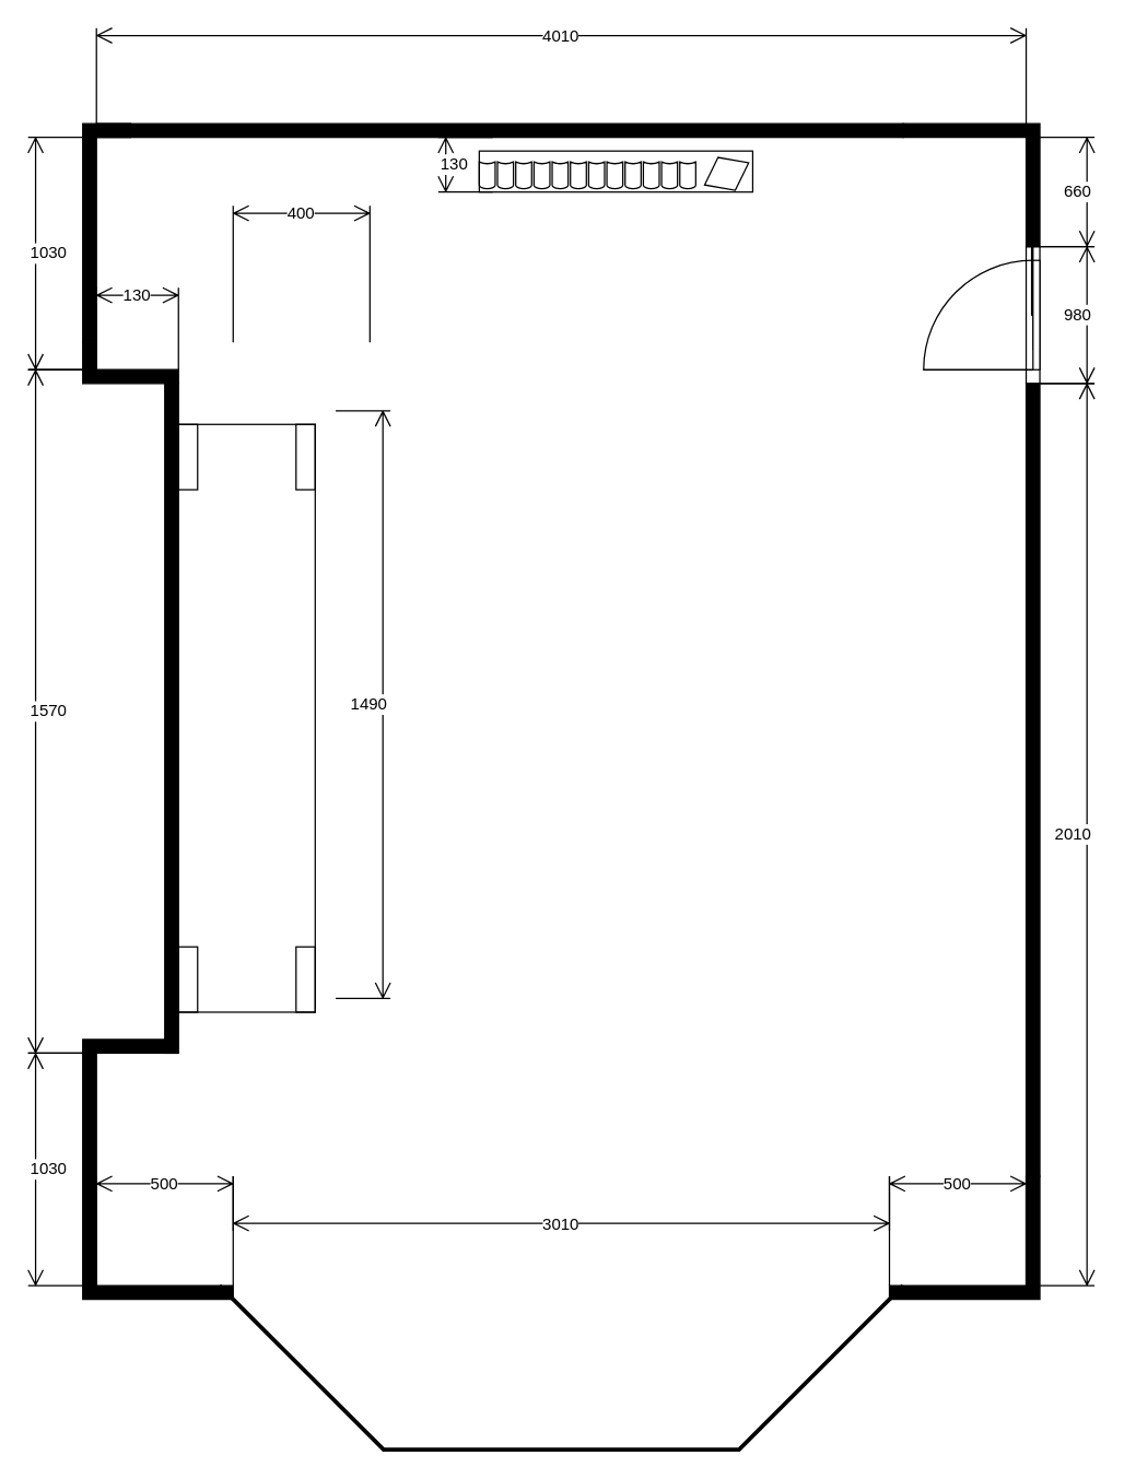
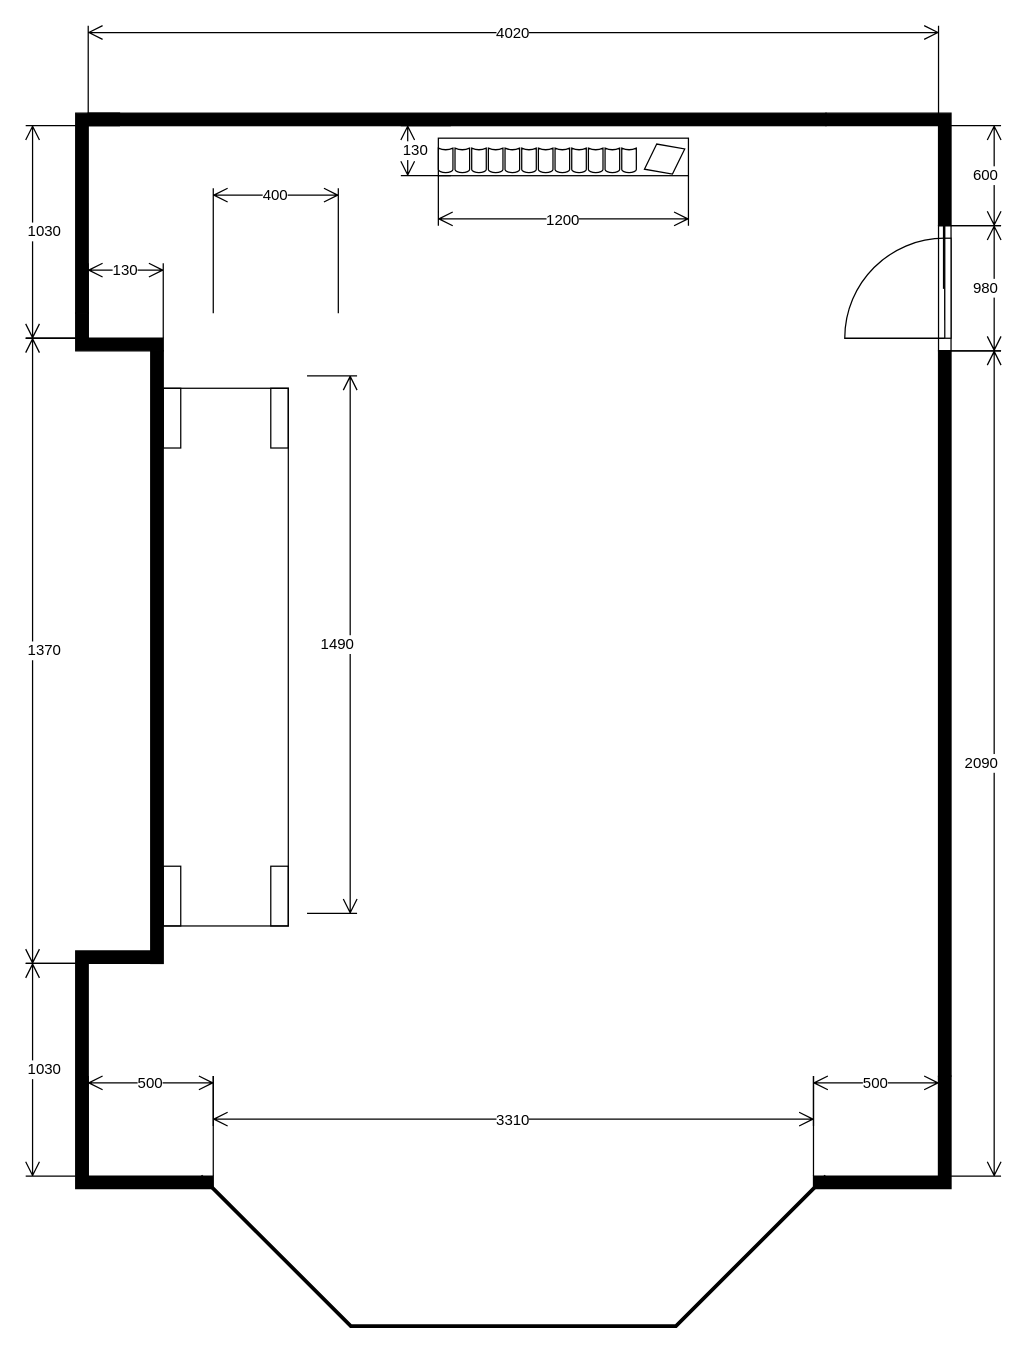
  <mxCell id="0" />
  <mxCell id="1" parent="0" />
  <mxCell id="2" value="" style="verticalLabelPosition=bottom;html=1;verticalAlign=top;align=center;shape=mxgraph.floorplan.wall;fillColor=strokeColor;" parent="1" vertex="1"><mxGeometry x="70" y="90" width="590" height="10" as="geometry" /></mxCell>
  <mxCell id="3" value="" style="verticalLabelPosition=bottom;html=1;verticalAlign=top;align=center;shape=mxgraph.floorplan.wallCorner;fillColor=strokeColor;direction=south;" parent="1" vertex="1"><mxGeometry x="660" y="90" width="100" height="90" as="geometry" /></mxCell>
  <mxCell id="4" value="" style="verticalLabelPosition=bottom;html=1;verticalAlign=top;align=center;shape=mxgraph.floorplan.windowGlider;dx=0.25;direction=south;" parent="1" vertex="1"><mxGeometry x="750" y="180" width="10" height="100" as="geometry" /></mxCell>
  <mxCell id="5" value="" style="verticalLabelPosition=bottom;html=1;verticalAlign=top;align=center;shape=mxgraph.floorplan.doorRight;aspect=fixed;direction=south;" parent="1" vertex="1"><mxGeometry x="675" y="190" width="85" height="80" as="geometry" /></mxCell>
  <mxCell id="6" value="" style="verticalLabelPosition=bottom;html=1;verticalAlign=top;align=center;shape=mxgraph.floorplan.wall;fillColor=strokeColor;direction=south;" parent="1" vertex="1"><mxGeometry x="750" y="280" width="10" height="580" as="geometry" /></mxCell>
  <mxCell id="7" value="" style="verticalLabelPosition=bottom;html=1;verticalAlign=top;align=center;shape=mxgraph.floorplan.wallCorner;fillColor=strokeColor;direction=west" parent="1" vertex="1"><mxGeometry x="650" y="860" width="110" height="90" as="geometry" /></mxCell>
  <mxCell id="8" value="" style="verticalLabelPosition=bottom;html=1;verticalAlign=top;align=center;shape=mxgraph.floorplan.wallCorner;fillColor=strokeColor;direction=north" parent="1" vertex="1"><mxGeometry x="60" y="770" width="110" height="180" as="geometry" /></mxCell>
  <mxCell id="9" value="" style="verticalLabelPosition=bottom;html=1;verticalAlign=top;align=center;shape=mxgraph.floorplan.windowBow;strokeWidth=3;" parent="1" vertex="1"><mxGeometry x="160" y="940" width="500" height="120" as="geometry" /></mxCell>
  <mxCell id="10" value="" style="verticalLabelPosition=bottom;html=1;verticalAlign=top;align=center;shape=mxgraph.floorplan.wallCorner;fillColor=strokeColor;direction=west" parent="1" vertex="1"><mxGeometry x="60" y="760" width="60" height="10" as="geometry" /></mxCell>
  <mxCell id="11" value="" style="verticalLabelPosition=bottom;html=1;verticalAlign=top;align=center;shape=mxgraph.floorplan.wallCorner;fillColor=strokeColor;" parent="1" vertex="1"><mxGeometry x="60" y="90" width="35" height="160" as="geometry" /></mxCell>
  <mxCell id="12" value="" style="verticalLabelPosition=bottom;html=1;verticalAlign=top;align=center;shape=mxgraph.floorplan.wallCorner;fillColor=strokeColor;direction=north" parent="1" vertex="1"><mxGeometry x="60" y="250" width="70" height="30" as="geometry" /></mxCell>
  <mxCell id="13" value="" style="verticalLabelPosition=bottom;html=1;verticalAlign=top;align=center;shape=mxgraph.floorplan.wall;fillColor=strokeColor;direction=south;" parent="1" vertex="1"><mxGeometry x="120" y="280" width="10" height="490" as="geometry" /></mxCell>
  <mxCell id="14" value="" style="verticalLabelPosition=bottom;html=1;verticalAlign=top;align=center;shape=mxgraph.floorplan.bookcase;" parent="1" vertex="1"><mxGeometry x="350" y="110" width="200" height="30" as="geometry" /></mxCell>
  <mxCell id="15" value="" style="verticalLabelPosition=bottom;html=1;verticalAlign=top;align=center;shape=mxgraph.floorplan.table;direction=south;" parent="1" vertex="1"><mxGeometry x="130" y="310" width="100" height="430" as="geometry" /></mxCell>
  <mxCell id="16" value="1030" style="shape=dimension;direction=south;whiteSpace=wrap;html=1;align=left;points=[];verticalAlign=middle;labelBackgroundColor=#ffffff" vertex="1" parent="1"><mxGeometry x="20" y="100" width="50" height="170" as="geometry" /></mxCell>
  <mxCell id="17" value="1030" style="shape=dimension;direction=south;whiteSpace=wrap;html=1;align=left;points=[];verticalAlign=middle;labelBackgroundColor=#ffffff" vertex="1" parent="1"><mxGeometry x="20" y="770" width="40" height="170" as="geometry" /></mxCell>
- <mxCell id="18" value="1570" style="shape=dimension;direction=south;whiteSpace=wrap;html=1;align=left;points=[];verticalAlign=middle;labelBackgroundColor=#ffffff" vertex="1" parent="1"><mxGeometry x="20" y="270" width="40" height="500" as="geometry" /></mxCell>
+ <mxCell id="18" value="1370" style="shape=dimension;direction=south;whiteSpace=wrap;html=1;align=left;points=[];verticalAlign=middle;labelBackgroundColor=#ffffff" vertex="1" parent="1"><mxGeometry x="20" y="270" width="40" height="500" as="geometry" /></mxCell>
  <mxCell id="19" value="1490" style="shape=dimension;direction=north;whiteSpace=wrap;html=1;align=right;points=[];verticalAlign=middle;labelBackgroundColor=#ffffff" vertex="1" parent="1"><mxGeometry x="245" y="300" width="40" height="430" as="geometry" /></mxCell>
  <mxCell id="20" value="130" style="shape=dimension;direction=west;whiteSpace=wrap;html=1;align=center;points=[];verticalAlign=top;spacingTop=-8;labelBackgroundColor=#ffffff" vertex="1" parent="1"><mxGeometry x="70" y="210" width="60" height="60" as="geometry" /></mxCell>
  <mxCell id="21" value="400" style="shape=dimension;direction=west;whiteSpace=wrap;html=1;align=center;points=[];verticalAlign=top;spacingTop=-8;labelBackgroundColor=#ffffff" vertex="1" parent="1"><mxGeometry x="170" y="150" width="100" height="100" as="geometry" /></mxCell>
  <mxCell id="22" value="500" style="shape=dimension;direction=west;whiteSpace=wrap;html=1;align=center;points=[];verticalAlign=top;spacingTop=-8;labelBackgroundColor=#ffffff" vertex="1" parent="1"><mxGeometry x="70" y="860" width="100" height="80" as="geometry" /></mxCell>
  <mxCell id="23" value="500" style="shape=dimension;direction=west;whiteSpace=wrap;html=1;align=center;points=[];verticalAlign=top;spacingTop=-8;labelBackgroundColor=#ffffff" vertex="1" parent="1"><mxGeometry x="650" y="860" width="100" height="80" as="geometry" /></mxCell>
- <mxCell id="24" value="3010" style="shape=dimension;whiteSpace=wrap;html=1;align=center;points=[];verticalAlign=bottom;spacingBottom=-5;labelBackgroundColor=#ffffff" vertex="1" parent="1"><mxGeometry x="170" y="860" width="480" height="40" as="geometry" /></mxCell>
- <mxCell id="25" value="4010" style="shape=dimension;direction=west;whiteSpace=wrap;html=1;align=center;points=[];verticalAlign=top;spacingTop=-8;labelBackgroundColor=#ffffff" vertex="1" parent="1"><mxGeometry x="70" y="20" width="680" height="80" as="geometry" /></mxCell>
+ <mxCell id="24" value="3310" style="shape=dimension;whiteSpace=wrap;html=1;align=center;points=[];verticalAlign=bottom;spacingBottom=-5;labelBackgroundColor=#ffffff" vertex="1" parent="1"><mxGeometry x="170" y="860" width="480" height="40" as="geometry" /></mxCell>
+ <mxCell id="25" value="4020" style="shape=dimension;direction=west;whiteSpace=wrap;html=1;align=center;points=[];verticalAlign=top;spacingTop=-8;labelBackgroundColor=#ffffff" vertex="1" parent="1"><mxGeometry x="70" y="20" width="680" height="80" as="geometry" /></mxCell>
+ <mxCell id="26" value="1200" style="shape=dimension;whiteSpace=wrap;html=1;align=center;points=[];verticalAlign=bottom;spacingBottom=-5;labelBackgroundColor=#ffffff" vertex="1" parent="1"><mxGeometry x="350" y="140" width="200" height="40" as="geometry" /></mxCell>
  <mxCell id="27" value="130" style="shape=dimension;direction=south;whiteSpace=wrap;html=1;align=left;points=[];verticalAlign=middle;labelBackgroundColor=#ffffff" vertex="1" parent="1"><mxGeometry x="320" y="100" width="40" height="40" as="geometry" /></mxCell>
- <mxCell id="28" value="660" style="shape=dimension;direction=north;whiteSpace=wrap;html=1;align=right;points=[];verticalAlign=middle;labelBackgroundColor=#ffffff" vertex="1" parent="1"><mxGeometry x="760" y="100" width="40" height="80" as="geometry" /></mxCell>
+ <mxCell id="28" value="600" style="shape=dimension;direction=north;whiteSpace=wrap;html=1;align=right;points=[];verticalAlign=middle;labelBackgroundColor=#ffffff" vertex="1" parent="1"><mxGeometry x="760" y="100" width="40" height="80" as="geometry" /></mxCell>
  <mxCell id="29" value="980" style="shape=dimension;direction=north;whiteSpace=wrap;html=1;align=right;points=[];verticalAlign=middle;labelBackgroundColor=#ffffff" vertex="1" parent="1"><mxGeometry x="750" y="180" width="50" height="100" as="geometry" /></mxCell>
- <mxCell id="30" value="2010" style="shape=dimension;direction=north;whiteSpace=wrap;html=1;align=right;points=[];verticalAlign=middle;labelBackgroundColor=#ffffff" vertex="1" parent="1"><mxGeometry x="760" y="280" width="40" height="660" as="geometry" /></mxCell>
+ <mxCell id="30" value="2090" style="shape=dimension;direction=north;whiteSpace=wrap;html=1;align=right;points=[];verticalAlign=middle;labelBackgroundColor=#ffffff" vertex="1" parent="1"><mxGeometry x="760" y="280" width="40" height="660" as="geometry" /></mxCell>
